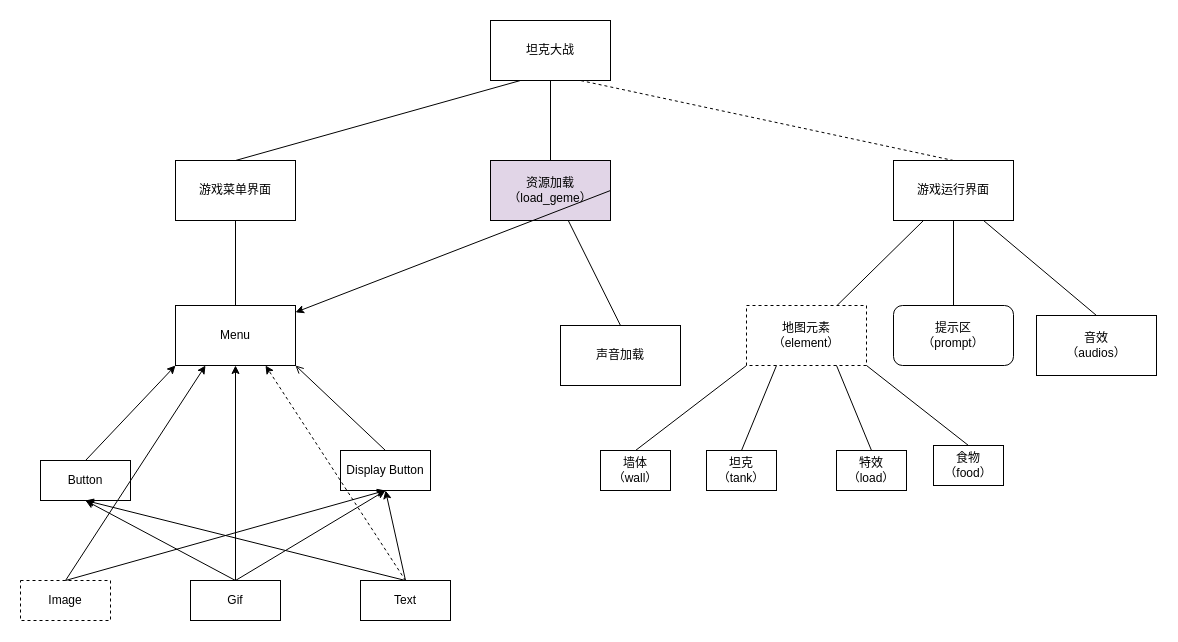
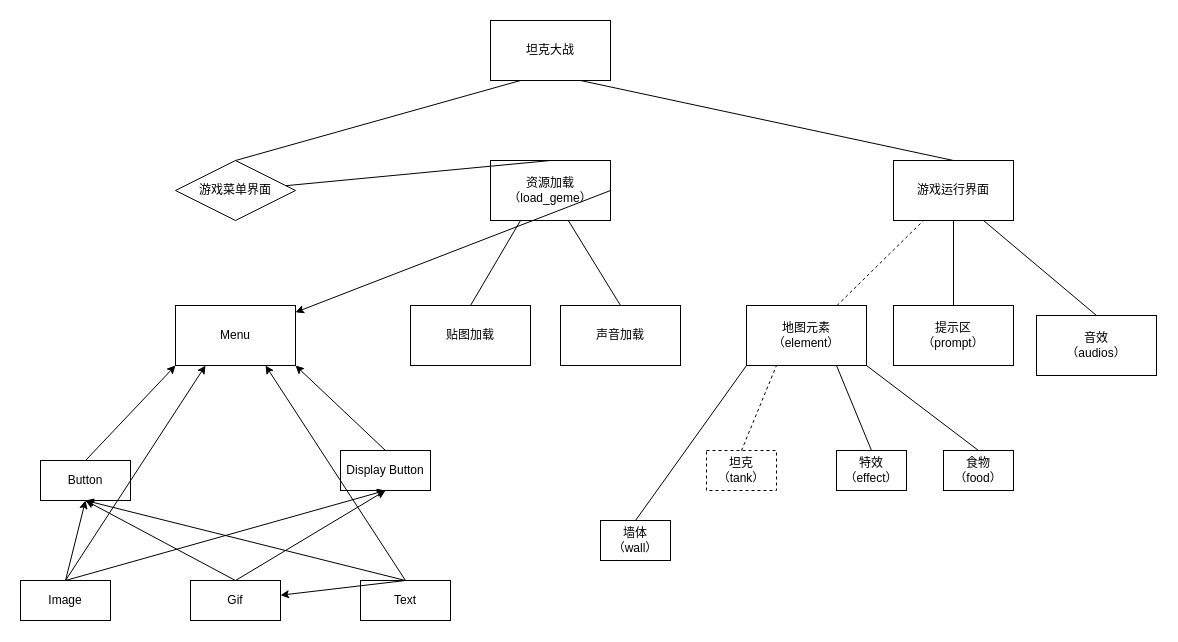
  <mxCell id="0" />
  <mxCell id="1" parent="0" />
  <mxCell id="2" value="坦克大战" style="rounded=0;whiteSpace=wrap;html=1;" parent="1" vertex="1"><mxGeometry x="490" y="20" width="120" height="60" as="geometry" /></mxCell>
- <mxCell id="3" value="游戏菜单界面" style="rounded=0;whiteSpace=wrap;html=1;" parent="1" vertex="1"><mxGeometry x="175" y="160" width="120" height="60" as="geometry" /></mxCell>
+ <mxCell id="3" value="游戏菜单界面" style="rhombus;whiteSpace=wrap;html=1;" parent="1" vertex="1"><mxGeometry x="175" y="160" width="120" height="60" as="geometry" /></mxCell>
  <mxCell id="4" value="游戏运行界面" style="rounded=0;whiteSpace=wrap;html=1;" parent="1" vertex="1"><mxGeometry x="893" y="160" width="120" height="60" as="geometry" /></mxCell>
  <mxCell id="5" value="Menu" style="rounded=0;whiteSpace=wrap;html=1;" parent="1" vertex="1"><mxGeometry x="175" y="305" width="120" height="60" as="geometry" /></mxCell>
- <mxCell id="6" value="" style="endArrow=none;html=1;rounded=0;fillColor=#000000;entryX=0.5;entryY=1;entryDx=0;entryDy=0;" parent="1" source="5" target="3" edge="1"><mxGeometry width="50" height="50" relative="1" as="geometry"><mxPoint x="550" y="240" as="sourcePoint" /><mxPoint x="600" y="190" as="targetPoint" /></mxGeometry></mxCell>
  <mxCell id="7" value="" style="endArrow=none;html=1;rounded=0;fillColor=#000000;entryX=0.25;entryY=1;entryDx=0;entryDy=0;exitX=0.5;exitY=0;exitDx=0;exitDy=0;" parent="1" source="3" target="2" edge="1"><mxGeometry width="50" height="50" relative="1" as="geometry"><mxPoint x="620" y="240" as="sourcePoint" /><mxPoint x="670" y="190" as="targetPoint" /></mxGeometry></mxCell>
- <mxCell id="8" value="" style="endArrow=none;html=1;rounded=0;fillColor=#000000;entryX=0.75;entryY=1;entryDx=0;entryDy=0;exitX=0.5;exitY=0;exitDx=0;exitDy=0;dashed=1;" parent="1" source="4" target="2" edge="1"><mxGeometry width="50" height="50" relative="1" as="geometry"><mxPoint x="620" y="240" as="sourcePoint" /><mxPoint x="670" y="190" as="targetPoint" /></mxGeometry></mxCell>
- <mxCell id="9" value="Image" style="rounded=0;whiteSpace=wrap;html=1;dashed=1;" parent="1" vertex="1"><mxGeometry x="20" y="580" width="90" height="40" as="geometry" /></mxCell>
+ <mxCell id="8" value="" style="endArrow=none;html=1;rounded=0;fillColor=#000000;entryX=0.75;entryY=1;entryDx=0;entryDy=0;exitX=0.5;exitY=0;exitDx=0;exitDy=0;" parent="1" source="4" target="2" edge="1"><mxGeometry width="50" height="50" relative="1" as="geometry"><mxPoint x="620" y="240" as="sourcePoint" /><mxPoint x="670" y="190" as="targetPoint" /></mxGeometry></mxCell>
+ <mxCell id="9" value="Image" style="rounded=0;whiteSpace=wrap;html=1;" parent="1" vertex="1"><mxGeometry x="20" y="580" width="90" height="40" as="geometry" /></mxCell>
  <mxCell id="10" value="Text" style="rounded=0;whiteSpace=wrap;html=1;" parent="1" vertex="1"><mxGeometry x="360" y="580" width="90" height="40" as="geometry" /></mxCell>
  <mxCell id="11" value="Display Button" style="rounded=0;whiteSpace=wrap;html=1;" parent="1" vertex="1"><mxGeometry x="340" y="450" width="90" height="40" as="geometry" /></mxCell>
  <mxCell id="12" value="Button" style="rounded=0;whiteSpace=wrap;html=1;" parent="1" vertex="1"><mxGeometry x="40" y="460" width="90" height="40" as="geometry" /></mxCell>
  <mxCell id="13" value="Gif" style="rounded=0;whiteSpace=wrap;html=1;" parent="1" vertex="1"><mxGeometry x="190" y="580" width="90" height="40" as="geometry" /></mxCell>
+ <mxCell id="14" value="" style="endArrow=classic;html=1;rounded=0;entryX=0.5;entryY=1;entryDx=0;entryDy=0;exitX=0.5;exitY=0;exitDx=0;exitDy=0;" edge="1" parent="1" source="9" target="12"><mxGeometry width="50" height="50" relative="1" as="geometry"><mxPoint x="450" y="510" as="sourcePoint" /><mxPoint x="500" y="460" as="targetPoint" /></mxGeometry></mxCell>
  <mxCell id="15" value="" style="endArrow=classic;html=1;rounded=0;entryX=0.5;entryY=1;entryDx=0;entryDy=0;exitX=0.5;exitY=0;exitDx=0;exitDy=0;" edge="1" parent="1" source="13" target="12"><mxGeometry width="50" height="50" relative="1" as="geometry"><mxPoint x="450" y="510" as="sourcePoint" /><mxPoint x="500" y="460" as="targetPoint" /></mxGeometry></mxCell>
  <mxCell id="16" value="" style="endArrow=classic;html=1;rounded=0;exitX=0.5;exitY=0;exitDx=0;exitDy=0;entryX=0.5;entryY=1;entryDx=0;entryDy=0;" edge="1" parent="1" source="10" target="12"><mxGeometry width="50" height="50" relative="1" as="geometry"><mxPoint x="450" y="510" as="sourcePoint" /><mxPoint x="500" y="460" as="targetPoint" /></mxGeometry></mxCell>
  <mxCell id="17" value="" style="endArrow=classic;html=1;rounded=0;exitX=0.5;exitY=0;exitDx=0;exitDy=0;entryX=0.5;entryY=1;entryDx=0;entryDy=0;" edge="1" parent="1" source="9" target="11"><mxGeometry width="50" height="50" relative="1" as="geometry"><mxPoint x="450" y="510" as="sourcePoint" /><mxPoint x="450" y="560" as="targetPoint" /></mxGeometry></mxCell>
  <mxCell id="18" value="" style="endArrow=classic;html=1;rounded=0;exitX=0.5;exitY=0;exitDx=0;exitDy=0;entryX=0.5;entryY=1;entryDx=0;entryDy=0;" edge="1" parent="1" source="13" target="11"><mxGeometry width="50" height="50" relative="1" as="geometry"><mxPoint x="450" y="510" as="sourcePoint" /><mxPoint x="410" y="530" as="targetPoint" /></mxGeometry></mxCell>
- <mxCell id="19" value="" style="endArrow=classic;html=1;rounded=0;exitX=0.5;exitY=0;exitDx=0;exitDy=0;entryX=0.5;entryY=1;entryDx=0;entryDy=0;" edge="1" parent="1" source="10" target="11"><mxGeometry width="50" height="50" relative="1" as="geometry"><mxPoint x="450" y="510" as="sourcePoint" /><mxPoint x="400" y="530" as="targetPoint" /></mxGeometry></mxCell>
- <mxCell id="20" value="" style="endArrow=classic;html=1;rounded=0;entryX=0.5;entryY=1;entryDx=0;entryDy=0;exitX=0.5;exitY=0;exitDx=0;exitDy=0;" edge="1" parent="1" source="13" target="5"><mxGeometry width="50" height="50" relative="1" as="geometry"><mxPoint x="580" y="340" as="sourcePoint" /><mxPoint x="630" y="290" as="targetPoint" /></mxGeometry></mxCell>
- <mxCell id="21" value="" style="endArrow=classic;html=1;rounded=0;entryX=0.75;entryY=1;entryDx=0;entryDy=0;exitX=0.5;exitY=0;exitDx=0;exitDy=0;dashed=1;" edge="1" parent="1" source="10" target="5"><mxGeometry width="50" height="50" relative="1" as="geometry"><mxPoint x="580" y="340" as="sourcePoint" /><mxPoint x="630" y="290" as="targetPoint" /></mxGeometry></mxCell>
- <mxCell id="22" value="" style="endArrow=open;html=1;rounded=0;entryX=1;entryY=1;entryDx=0;entryDy=0;exitX=0.5;exitY=0;exitDx=0;exitDy=0;" edge="1" parent="1" source="11" target="5"><mxGeometry width="50" height="50" relative="1" as="geometry"><mxPoint x="415" y="530" as="sourcePoint" /><mxPoint x="275" y="375" as="targetPoint" /></mxGeometry></mxCell>
+ <mxCell id="19" value="" style="endArrow=classic;html=1;rounded=0;exitX=0.5;exitY=0;exitDx=0;exitDy=0;" edge="1" parent="1" source="10" target="13"><mxGeometry width="50" height="50" relative="1" as="geometry"><mxPoint x="450" y="510" as="sourcePoint" /><mxPoint x="400" y="530" as="targetPoint" /></mxGeometry></mxCell>
+ <mxCell id="21" value="" style="endArrow=classic;html=1;rounded=0;entryX=0.75;entryY=1;entryDx=0;entryDy=0;exitX=0.5;exitY=0;exitDx=0;exitDy=0;" edge="1" parent="1" source="10" target="5"><mxGeometry width="50" height="50" relative="1" as="geometry"><mxPoint x="580" y="340" as="sourcePoint" /><mxPoint x="630" y="290" as="targetPoint" /></mxGeometry></mxCell>
+ <mxCell id="22" value="" style="endArrow=classic;html=1;rounded=0;entryX=1;entryY=1;entryDx=0;entryDy=0;exitX=0.5;exitY=0;exitDx=0;exitDy=0;" edge="1" parent="1" source="11" target="5"><mxGeometry width="50" height="50" relative="1" as="geometry"><mxPoint x="415" y="530" as="sourcePoint" /><mxPoint x="275" y="375" as="targetPoint" /></mxGeometry></mxCell>
  <mxCell id="23" value="" style="endArrow=classic;html=1;rounded=0;entryX=0.25;entryY=1;entryDx=0;entryDy=0;exitX=0.5;exitY=0;exitDx=0;exitDy=0;" edge="1" parent="1" source="9" target="5"><mxGeometry width="50" height="50" relative="1" as="geometry"><mxPoint x="425" y="540" as="sourcePoint" /><mxPoint x="285" y="385" as="targetPoint" /></mxGeometry></mxCell>
  <mxCell id="24" value="" style="endArrow=classic;html=1;rounded=0;entryX=0;entryY=1;entryDx=0;entryDy=0;exitX=0.5;exitY=0;exitDx=0;exitDy=0;" edge="1" parent="1" source="12" target="5"><mxGeometry width="50" height="50" relative="1" as="geometry"><mxPoint x="435" y="550" as="sourcePoint" /><mxPoint x="295" y="395" as="targetPoint" /></mxGeometry></mxCell>
- <mxCell id="25" value="资源加载（load_geme）" style="rounded=0;whiteSpace=wrap;html=1;fillColor=#e1d5e7;" vertex="1" parent="1"><mxGeometry x="490" y="160" width="120" height="60" as="geometry" /></mxCell>
- <mxCell id="26" value="地图元素&lt;br&gt;（element）" style="rounded=0;whiteSpace=wrap;html=1;dashed=1;" vertex="1" parent="1"><mxGeometry x="746" y="305" width="120" height="60" as="geometry" /></mxCell>
- <mxCell id="27" value="提示区&lt;br&gt;（prompt）" style="whiteSpace=wrap;html=1;rounded=1;" vertex="1" parent="1"><mxGeometry x="893" y="305" width="120" height="60" as="geometry" /></mxCell>
- <mxCell id="28" value="" style="endArrow=none;html=1;rounded=0;entryX=0.25;entryY=1;entryDx=0;entryDy=0;" edge="1" parent="1" source="26" target="4"><mxGeometry width="50" height="50" relative="1" as="geometry"><mxPoint x="800" y="340" as="sourcePoint" /><mxPoint x="850" y="290" as="targetPoint" /></mxGeometry></mxCell>
- <mxCell id="29" value="" style="endArrow=none;html=1;rounded=0;entryX=0.5;entryY=1;entryDx=0;entryDy=0;exitX=0.5;exitY=0;exitDx=0;exitDy=0;" edge="1" parent="1" source="25" target="2"><mxGeometry width="50" height="50" relative="1" as="geometry"><mxPoint x="600" y="240" as="sourcePoint" /><mxPoint x="650" y="190" as="targetPoint" /></mxGeometry></mxCell>
+ <mxCell id="25" value="资源加载（load_geme）" style="rounded=0;whiteSpace=wrap;html=1;" vertex="1" parent="1"><mxGeometry x="490" y="160" width="120" height="60" as="geometry" /></mxCell>
+ <mxCell id="26" value="地图元素&lt;br&gt;（element）" style="rounded=0;whiteSpace=wrap;html=1;" vertex="1" parent="1"><mxGeometry x="746" y="305" width="120" height="60" as="geometry" /></mxCell>
+ <mxCell id="27" value="提示区&lt;br&gt;（prompt）" style="rounded=0;whiteSpace=wrap;html=1;" vertex="1" parent="1"><mxGeometry x="893" y="305" width="120" height="60" as="geometry" /></mxCell>
+ <mxCell id="28" value="" style="endArrow=none;html=1;rounded=0;entryX=0.25;entryY=1;entryDx=0;entryDy=0;dashed=1;" edge="1" parent="1" source="26" target="4"><mxGeometry width="50" height="50" relative="1" as="geometry"><mxPoint x="800" y="340" as="sourcePoint" /><mxPoint x="850" y="290" as="targetPoint" /></mxGeometry></mxCell>
+ <mxCell id="29" value="" style="endArrow=none;html=1;rounded=0;exitX=0.5;exitY=0;exitDx=0;exitDy=0;" edge="1" parent="1" source="25" target="3"><mxGeometry width="50" height="50" relative="1" as="geometry"><mxPoint x="600" y="240" as="sourcePoint" /><mxPoint x="650" y="190" as="targetPoint" /></mxGeometry></mxCell>
  <mxCell id="30" value="" style="endArrow=classic;html=1;rounded=0;exitX=1;exitY=0.5;exitDx=0;exitDy=0;" edge="1" parent="1" source="25" target="5"><mxGeometry width="50" height="50" relative="1" as="geometry"><mxPoint x="600" y="240" as="sourcePoint" /><mxPoint x="650" y="190" as="targetPoint" /></mxGeometry></mxCell>
  <mxCell id="31" value="" style="endArrow=none;html=1;rounded=0;entryX=0.5;entryY=0;entryDx=0;entryDy=0;exitX=0.5;exitY=1;exitDx=0;exitDy=0;" edge="1" parent="1" source="4" target="27"><mxGeometry width="50" height="50" relative="1" as="geometry"><mxPoint x="570" y="340" as="sourcePoint" /><mxPoint x="620" y="290" as="targetPoint" /></mxGeometry></mxCell>
  <mxCell id="32" value="音效&lt;br&gt;（audios）" style="rounded=0;whiteSpace=wrap;html=1;" vertex="1" parent="1"><mxGeometry x="1036" y="315" width="120" height="60" as="geometry" /></mxCell>
  <mxCell id="33" value="" style="endArrow=none;html=1;rounded=0;entryX=0.75;entryY=1;entryDx=0;entryDy=0;exitX=0.5;exitY=0;exitDx=0;exitDy=0;" edge="1" parent="1" source="32" target="4"><mxGeometry width="50" height="50" relative="1" as="geometry"><mxPoint x="1070" y="240" as="sourcePoint" /><mxPoint x="1120" y="190" as="targetPoint" /></mxGeometry></mxCell>
- <mxCell id="34" value="墙体&lt;br&gt;（wall）" style="rounded=0;whiteSpace=wrap;html=1;" vertex="1" parent="1"><mxGeometry x="600" y="450" width="70" height="40" as="geometry" /></mxCell>
- <mxCell id="35" value="坦克&lt;br&gt;（tank）" style="rounded=0;whiteSpace=wrap;html=1;" vertex="1" parent="1"><mxGeometry x="706" y="450" width="70" height="40" as="geometry" /></mxCell>
- <mxCell id="36" value="特效&lt;br&gt;（load）" style="rounded=0;whiteSpace=wrap;html=1;" vertex="1" parent="1"><mxGeometry x="836" y="450" width="70" height="40" as="geometry" /></mxCell>
- <mxCell id="37" value="食物&lt;br&gt;（food）" style="rounded=0;whiteSpace=wrap;html=1;" vertex="1" parent="1"><mxGeometry x="933" y="445" width="70" height="40" as="geometry" /></mxCell>
+ <mxCell id="34" value="墙体&lt;br&gt;（wall）" style="rounded=0;whiteSpace=wrap;html=1;" vertex="1" parent="1"><mxGeometry x="600" y="520" width="70" height="40" as="geometry" /></mxCell>
+ <mxCell id="35" value="坦克&lt;br&gt;（tank）" style="rounded=0;whiteSpace=wrap;html=1;dashed=1;" vertex="1" parent="1"><mxGeometry x="706" y="450" width="70" height="40" as="geometry" /></mxCell>
+ <mxCell id="36" value="特效&lt;br&gt;（effect）" style="rounded=0;whiteSpace=wrap;html=1;" vertex="1" parent="1"><mxGeometry x="836" y="450" width="70" height="40" as="geometry" /></mxCell>
+ <mxCell id="37" value="食物&lt;br&gt;（food）" style="rounded=0;whiteSpace=wrap;html=1;" vertex="1" parent="1"><mxGeometry x="943" y="450" width="70" height="40" as="geometry" /></mxCell>
  <mxCell id="38" value="" style="endArrow=none;html=1;rounded=0;entryX=0;entryY=1;entryDx=0;entryDy=0;exitX=0.5;exitY=0;exitDx=0;exitDy=0;" edge="1" parent="1" source="34" target="26"><mxGeometry width="50" height="50" relative="1" as="geometry"><mxPoint x="640" y="380" as="sourcePoint" /><mxPoint x="700" y="330" as="targetPoint" /></mxGeometry></mxCell>
- <mxCell id="39" value="" style="endArrow=none;html=1;rounded=0;entryX=0.25;entryY=1;entryDx=0;entryDy=0;exitX=0.5;exitY=0;exitDx=0;exitDy=0;" edge="1" parent="1" source="35" target="26"><mxGeometry width="50" height="50" relative="1" as="geometry"><mxPoint x="640" y="380" as="sourcePoint" /><mxPoint x="690" y="330" as="targetPoint" /></mxGeometry></mxCell>
+ <mxCell id="39" value="" style="endArrow=none;html=1;rounded=0;entryX=0.25;entryY=1;entryDx=0;entryDy=0;exitX=0.5;exitY=0;exitDx=0;exitDy=0;dashed=1;" edge="1" parent="1" source="35" target="26"><mxGeometry width="50" height="50" relative="1" as="geometry"><mxPoint x="640" y="380" as="sourcePoint" /><mxPoint x="690" y="330" as="targetPoint" /></mxGeometry></mxCell>
  <mxCell id="40" value="" style="endArrow=none;html=1;rounded=0;entryX=0.75;entryY=1;entryDx=0;entryDy=0;exitX=0.5;exitY=0;exitDx=0;exitDy=0;" edge="1" parent="1" source="36" target="26"><mxGeometry width="50" height="50" relative="1" as="geometry"><mxPoint x="640" y="380" as="sourcePoint" /><mxPoint x="690" y="330" as="targetPoint" /></mxGeometry></mxCell>
  <mxCell id="41" value="" style="endArrow=none;html=1;rounded=0;entryX=1;entryY=1;entryDx=0;entryDy=0;exitX=0.5;exitY=0;exitDx=0;exitDy=0;" edge="1" parent="1" source="37" target="26"><mxGeometry width="50" height="50" relative="1" as="geometry"><mxPoint x="640" y="380" as="sourcePoint" /><mxPoint x="690" y="330" as="targetPoint" /></mxGeometry></mxCell>
- <mxCell id="43" value="声音加载" style="rounded=0;whiteSpace=wrap;html=1;" vertex="1" parent="1"><mxGeometry x="560" y="325" width="120" height="60" as="geometry" /></mxCell>
+ <mxCell id="42" value="贴图加载" style="rounded=0;whiteSpace=wrap;html=1;" vertex="1" parent="1"><mxGeometry x="410" y="305" width="120" height="60" as="geometry" /></mxCell>
+ <mxCell id="43" value="声音加载" style="rounded=0;whiteSpace=wrap;html=1;" vertex="1" parent="1"><mxGeometry x="560" y="305" width="120" height="60" as="geometry" /></mxCell>
+ <mxCell id="44" value="" style="endArrow=none;html=1;rounded=0;entryX=0.25;entryY=1;entryDx=0;entryDy=0;exitX=0.5;exitY=0;exitDx=0;exitDy=0;" edge="1" parent="1" source="42" target="25"><mxGeometry width="50" height="50" relative="1" as="geometry"><mxPoint x="750" y="410" as="sourcePoint" /><mxPoint x="800" y="360" as="targetPoint" /></mxGeometry></mxCell>
  <mxCell id="45" value="" style="endArrow=none;html=1;rounded=0;entryX=0.646;entryY=0.992;entryDx=0;entryDy=0;entryPerimeter=0;exitX=0.5;exitY=0;exitDx=0;exitDy=0;" edge="1" parent="1" source="43" target="25"><mxGeometry width="50" height="50" relative="1" as="geometry"><mxPoint x="750" y="410" as="sourcePoint" /><mxPoint x="800" y="360" as="targetPoint" /></mxGeometry></mxCell>
